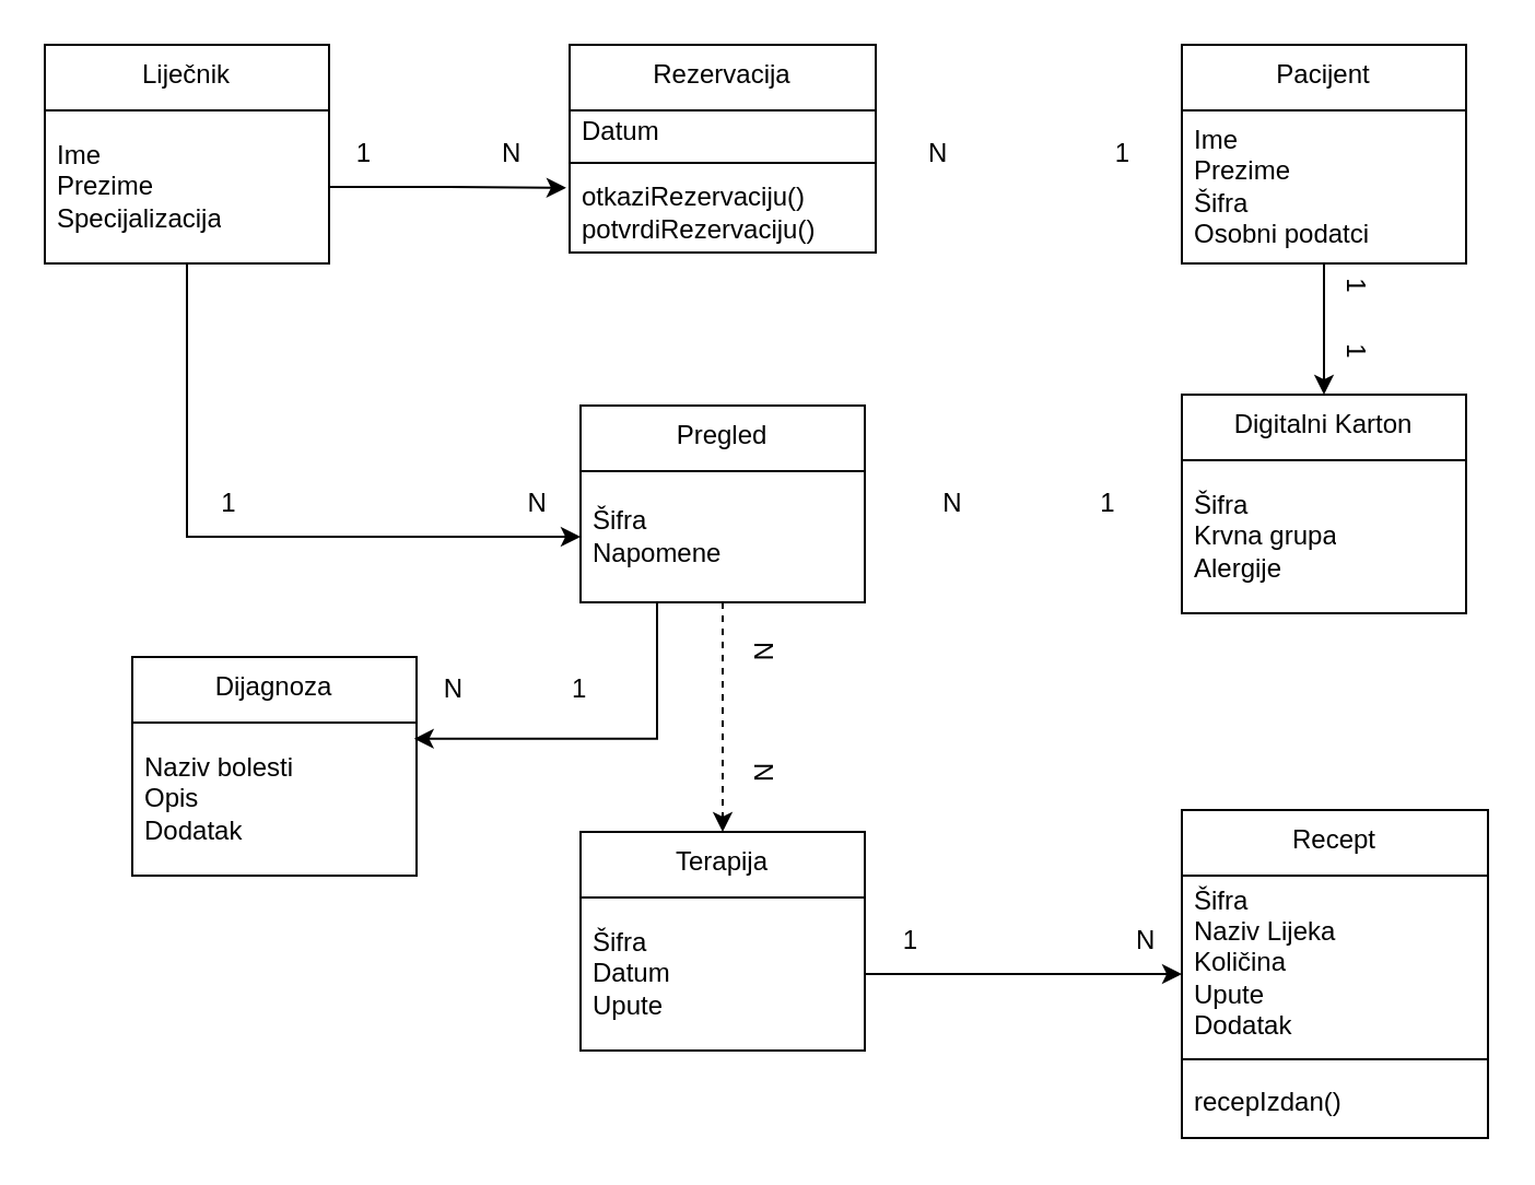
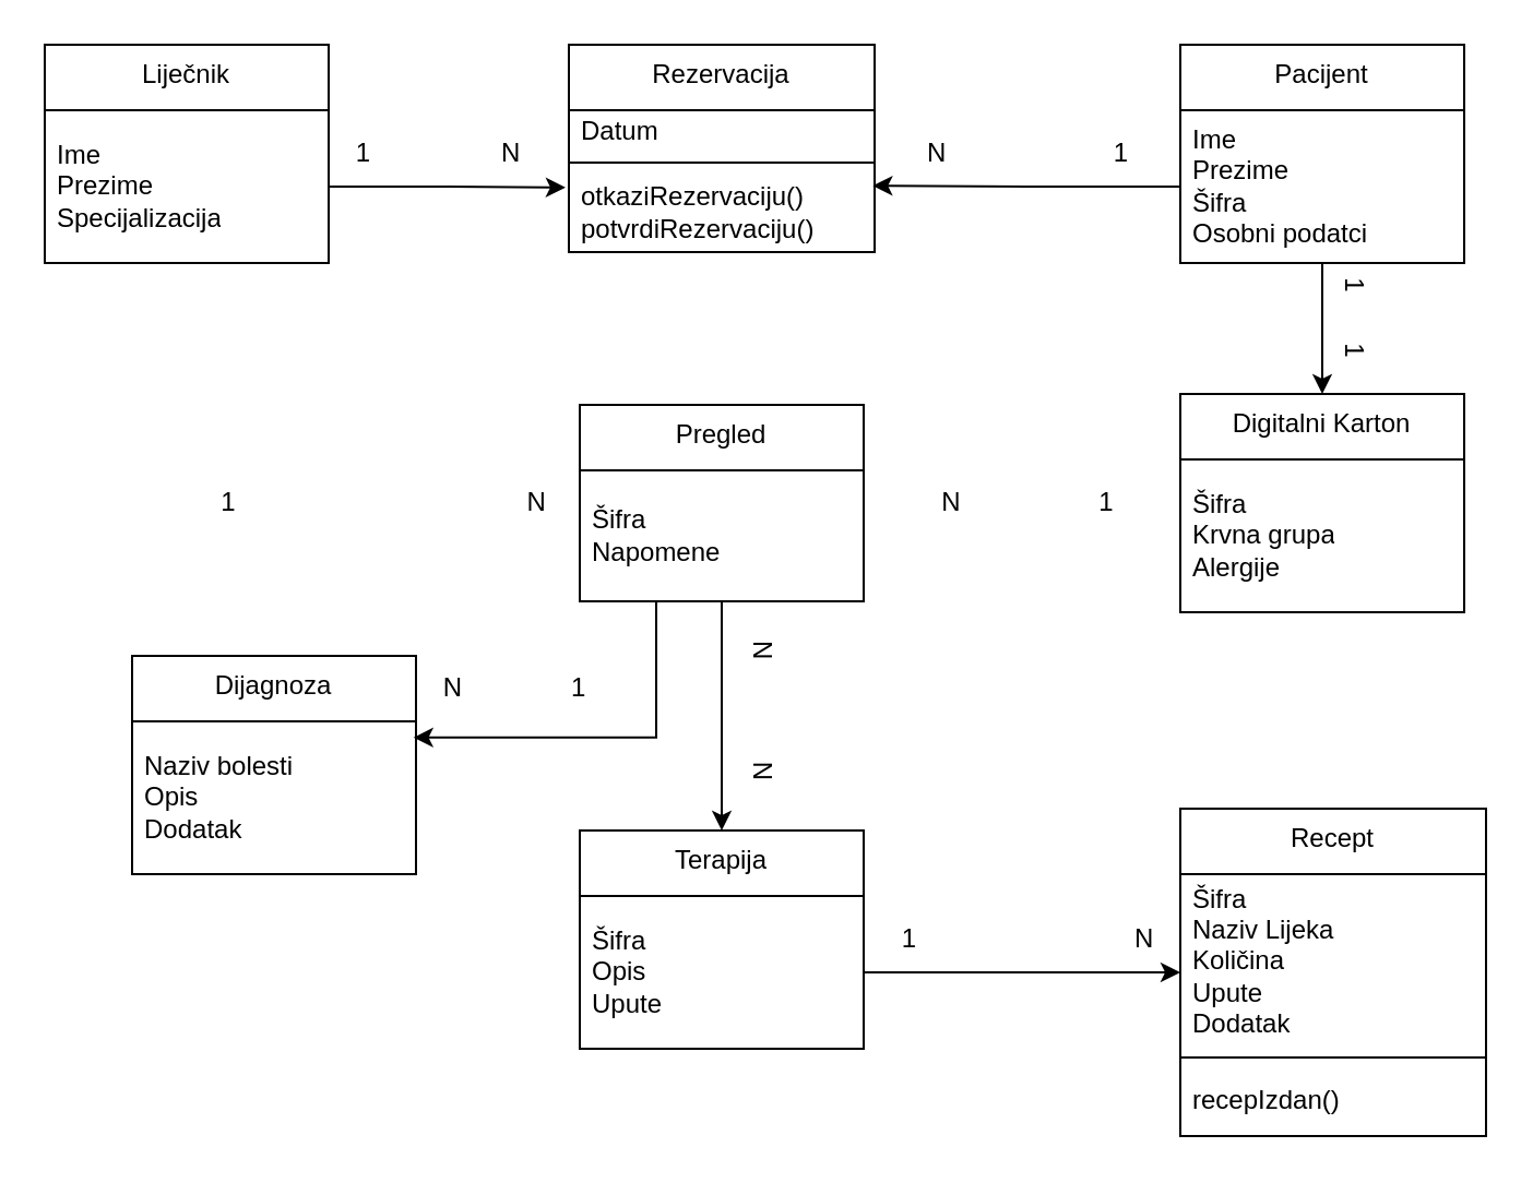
  <mxCell id="0" />
  <mxCell id="1" parent="0" />
- <mxCell id="2" style="edgeStyle=orthogonalEdgeStyle;rounded=0;orthogonalLoop=1;jettySize=auto;html=1;entryX=0;entryY=0.5;entryDx=0;entryDy=0;" edge="1" parent="1" source="3" target="18"><mxGeometry relative="1" as="geometry" /></mxCell>
  <mxCell id="3" value="Liječnik" style="swimlane;fontStyle=0;align=center;verticalAlign=top;childLayout=stackLayout;horizontal=1;startSize=30;horizontalStack=0;resizeParent=1;resizeParentMax=0;resizeLast=0;collapsible=0;marginBottom=0;html=1;whiteSpace=wrap;" vertex="1" parent="1"><mxGeometry x="20" y="20" width="130" height="100" as="geometry" /></mxCell>
  <mxCell id="4" value="Ime&lt;br&gt;Prezime&lt;br&gt;Specijalizacija" style="text;html=1;strokeColor=none;fillColor=none;align=left;verticalAlign=middle;spacingLeft=4;spacingRight=4;overflow=hidden;rotatable=0;points=[[0,0.5],[1,0.5]];portConstraint=eastwest;whiteSpace=wrap;" vertex="1" parent="3"><mxGeometry y="30" width="130" height="70" as="geometry" /></mxCell>
  <mxCell id="5" value="Rezervacija" style="swimlane;fontStyle=0;align=center;verticalAlign=top;childLayout=stackLayout;horizontal=1;startSize=30;horizontalStack=0;resizeParent=1;resizeParentMax=0;resizeLast=0;collapsible=0;marginBottom=0;html=1;whiteSpace=wrap;" vertex="1" parent="1"><mxGeometry x="260" y="20" width="140" height="95" as="geometry" /></mxCell>
  <mxCell id="6" value="Datum" style="text;html=1;strokeColor=none;fillColor=none;align=left;verticalAlign=middle;spacingLeft=4;spacingRight=4;overflow=hidden;rotatable=0;points=[[0,0.5],[1,0.5]];portConstraint=eastwest;whiteSpace=wrap;" vertex="1" parent="5"><mxGeometry y="30" width="140" height="20" as="geometry" /></mxCell>
  <mxCell id="7" value="" style="line;strokeWidth=1;fillColor=none;align=left;verticalAlign=middle;spacingTop=-1;spacingLeft=3;spacingRight=3;rotatable=0;labelPosition=right;points=[];portConstraint=eastwest;" vertex="1" parent="5"><mxGeometry y="50" width="140" height="8" as="geometry" /></mxCell>
  <mxCell id="8" value="otkaziRezervaciju()&lt;br&gt;potvrdiRezervaciju()" style="text;html=1;strokeColor=none;fillColor=none;align=left;verticalAlign=middle;spacingLeft=4;spacingRight=4;overflow=hidden;rotatable=0;points=[[0,0.5],[1,0.5]];portConstraint=eastwest;whiteSpace=wrap;" vertex="1" parent="5"><mxGeometry y="58" width="140" height="37" as="geometry" /></mxCell>
  <mxCell id="9" style="edgeStyle=orthogonalEdgeStyle;rounded=0;orthogonalLoop=1;jettySize=auto;html=1;" edge="1" parent="1" source="10" target="12"><mxGeometry relative="1" as="geometry" /></mxCell>
  <mxCell id="10" value="Pacijent" style="swimlane;fontStyle=0;align=center;verticalAlign=top;childLayout=stackLayout;horizontal=1;startSize=30;horizontalStack=0;resizeParent=1;resizeParentMax=0;resizeLast=0;collapsible=0;marginBottom=0;html=1;whiteSpace=wrap;" vertex="1" parent="1"><mxGeometry x="540" y="20" width="130" height="100" as="geometry" /></mxCell>
  <mxCell id="11" value="Ime&lt;br&gt;Prezime&lt;br&gt;Šifra&lt;br&gt;Osobni podatci" style="text;html=1;strokeColor=none;fillColor=none;align=left;verticalAlign=middle;spacingLeft=4;spacingRight=4;overflow=hidden;rotatable=0;points=[[0,0.5],[1,0.5]];portConstraint=eastwest;whiteSpace=wrap;" vertex="1" parent="10"><mxGeometry y="30" width="130" height="70" as="geometry" /></mxCell>
  <mxCell id="12" value="Digitalni Karton" style="swimlane;fontStyle=0;align=center;verticalAlign=top;childLayout=stackLayout;horizontal=1;startSize=30;horizontalStack=0;resizeParent=1;resizeParentMax=0;resizeLast=0;collapsible=0;marginBottom=0;html=1;whiteSpace=wrap;" vertex="1" parent="1"><mxGeometry x="540" y="180" width="130" height="100" as="geometry" /></mxCell>
  <mxCell id="13" value="Šifra&lt;br&gt;Krvna grupa&lt;br&gt;Alergije" style="text;html=1;strokeColor=none;fillColor=none;align=left;verticalAlign=middle;spacingLeft=4;spacingRight=4;overflow=hidden;rotatable=0;points=[[0,0.5],[1,0.5]];portConstraint=eastwest;whiteSpace=wrap;" vertex="1" parent="12"><mxGeometry y="30" width="130" height="70" as="geometry" /></mxCell>
  <mxCell id="14" value="1&amp;nbsp; &amp;nbsp; &amp;nbsp; &amp;nbsp;1" style="text;html=1;align=center;verticalAlign=middle;resizable=0;points=[];autosize=1;strokeColor=none;fillColor=none;rotation=90;" vertex="1" parent="1"><mxGeometry x="590" y="130" width="60" height="30" as="geometry" /></mxCell>
  <mxCell id="15" style="edgeStyle=orthogonalEdgeStyle;rounded=0;orthogonalLoop=1;jettySize=auto;html=1;entryX=0.991;entryY=0.106;entryDx=0;entryDy=0;entryPerimeter=0;" edge="1" parent="1" source="17" target="22"><mxGeometry relative="1" as="geometry"><Array as="points"><mxPoint x="300" y="337" /></Array></mxGeometry></mxCell>
- <mxCell id="16" style="edgeStyle=orthogonalEdgeStyle;rounded=0;orthogonalLoop=1;jettySize=auto;html=1;dashed=1;" edge="1" parent="1" source="17" target="24"><mxGeometry relative="1" as="geometry" /></mxCell>
+ <mxCell id="16" style="edgeStyle=orthogonalEdgeStyle;rounded=0;orthogonalLoop=1;jettySize=auto;html=1;" edge="1" parent="1" source="17" target="24"><mxGeometry relative="1" as="geometry" /></mxCell>
  <mxCell id="17" value="Pregled" style="swimlane;fontStyle=0;align=center;verticalAlign=top;childLayout=stackLayout;horizontal=1;startSize=30;horizontalStack=0;resizeParent=1;resizeParentMax=0;resizeLast=0;collapsible=0;marginBottom=0;html=1;whiteSpace=wrap;" vertex="1" parent="1"><mxGeometry x="265" y="185" width="130" height="90" as="geometry" /></mxCell>
  <mxCell id="18" value="Šifra&amp;nbsp;&lt;br&gt;Napomene" style="text;html=1;strokeColor=none;fillColor=none;align=left;verticalAlign=middle;spacingLeft=4;spacingRight=4;overflow=hidden;rotatable=0;points=[[0,0.5],[1,0.5]];portConstraint=eastwest;whiteSpace=wrap;" vertex="1" parent="17"><mxGeometry y="30" width="130" height="60" as="geometry" /></mxCell>
  <mxCell id="19" value="N&amp;nbsp; &amp;nbsp; &amp;nbsp; &amp;nbsp; &amp;nbsp; &amp;nbsp; &amp;nbsp; &amp;nbsp; &amp;nbsp; &amp;nbsp;1" style="text;html=1;align=center;verticalAlign=middle;resizable=0;points=[];autosize=1;strokeColor=none;fillColor=none;" vertex="1" parent="1"><mxGeometry x="420" y="215" width="100" height="30" as="geometry" /></mxCell>
  <mxCell id="20" value="1&amp;nbsp; &amp;nbsp; &amp;nbsp; &amp;nbsp; &amp;nbsp; &amp;nbsp; &amp;nbsp; &amp;nbsp; &amp;nbsp; &amp;nbsp; &amp;nbsp; &amp;nbsp; &amp;nbsp; &amp;nbsp; &amp;nbsp; &amp;nbsp; &amp;nbsp; &amp;nbsp; &amp;nbsp; &amp;nbsp; N" style="text;html=1;align=center;verticalAlign=middle;resizable=0;points=[];autosize=1;strokeColor=none;fillColor=none;" vertex="1" parent="1"><mxGeometry x="90" y="215" width="170" height="30" as="geometry" /></mxCell>
  <mxCell id="21" value="Dijagnoza" style="swimlane;fontStyle=0;align=center;verticalAlign=top;childLayout=stackLayout;horizontal=1;startSize=30;horizontalStack=0;resizeParent=1;resizeParentMax=0;resizeLast=0;collapsible=0;marginBottom=0;html=1;whiteSpace=wrap;" vertex="1" parent="1"><mxGeometry x="60" y="300" width="130" height="100" as="geometry" /></mxCell>
  <mxCell id="22" value="Naziv bolesti&lt;br&gt;Opis&lt;br&gt;Dodatak" style="text;html=1;strokeColor=none;fillColor=none;align=left;verticalAlign=middle;spacingLeft=4;spacingRight=4;overflow=hidden;rotatable=0;points=[[0,0.5],[1,0.5]];portConstraint=eastwest;whiteSpace=wrap;" vertex="1" parent="21"><mxGeometry y="30" width="130" height="70" as="geometry" /></mxCell>
  <mxCell id="23" value="N&amp;nbsp; &amp;nbsp; &amp;nbsp; &amp;nbsp; &amp;nbsp; &amp;nbsp; &amp;nbsp; &amp;nbsp;1" style="text;html=1;align=center;verticalAlign=middle;resizable=0;points=[];autosize=1;strokeColor=none;fillColor=none;" vertex="1" parent="1"><mxGeometry x="190" y="300" width="90" height="30" as="geometry" /></mxCell>
  <mxCell id="24" value="Terapija" style="swimlane;fontStyle=0;align=center;verticalAlign=top;childLayout=stackLayout;horizontal=1;startSize=30;horizontalStack=0;resizeParent=1;resizeParentMax=0;resizeLast=0;collapsible=0;marginBottom=0;html=1;whiteSpace=wrap;" vertex="1" parent="1"><mxGeometry x="265" y="380" width="130" height="100" as="geometry" /></mxCell>
- <mxCell id="25" value="Šifra&lt;br&gt;Datum&lt;br&gt;Upute" style="text;html=1;strokeColor=none;fillColor=none;align=left;verticalAlign=middle;spacingLeft=4;spacingRight=4;overflow=hidden;rotatable=0;points=[[0,0.5],[1,0.5]];portConstraint=eastwest;whiteSpace=wrap;" vertex="1" parent="24"><mxGeometry y="30" width="130" height="70" as="geometry" /></mxCell>
+ <mxCell id="25" value="Šifra&lt;br&gt;Opis&lt;br&gt;Upute" style="text;html=1;strokeColor=none;fillColor=none;align=left;verticalAlign=middle;spacingLeft=4;spacingRight=4;overflow=hidden;rotatable=0;points=[[0,0.5],[1,0.5]];portConstraint=eastwest;whiteSpace=wrap;" vertex="1" parent="24"><mxGeometry y="30" width="130" height="70" as="geometry" /></mxCell>
  <mxCell id="26" value="N&amp;nbsp; &amp;nbsp; &amp;nbsp; &amp;nbsp; &amp;nbsp; &amp;nbsp; &amp;nbsp; N" style="text;html=1;align=center;verticalAlign=middle;resizable=0;points=[];autosize=1;strokeColor=none;fillColor=none;rotation=90;" vertex="1" parent="1"><mxGeometry x="304" y="310" width="90" height="30" as="geometry" /></mxCell>
  <mxCell id="27" style="edgeStyle=orthogonalEdgeStyle;rounded=0;orthogonalLoop=1;jettySize=auto;html=1;exitX=1;exitY=0.5;exitDx=0;exitDy=0;entryX=0;entryY=0.5;entryDx=0;entryDy=0;" edge="1" parent="1" source="25"><mxGeometry relative="1" as="geometry"><mxPoint x="540" y="445" as="targetPoint" /></mxGeometry></mxCell>
  <mxCell id="28" value="1&amp;nbsp; &amp;nbsp; &amp;nbsp; &amp;nbsp; &amp;nbsp; &amp;nbsp; &amp;nbsp; &amp;nbsp; &amp;nbsp; &amp;nbsp; &amp;nbsp; &amp;nbsp; &amp;nbsp; &amp;nbsp; &amp;nbsp; N" style="text;html=1;align=center;verticalAlign=middle;resizable=0;points=[];autosize=1;strokeColor=none;fillColor=none;" vertex="1" parent="1"><mxGeometry x="400" y="415" width="140" height="30" as="geometry" /></mxCell>
  <mxCell id="29" style="edgeStyle=orthogonalEdgeStyle;rounded=0;orthogonalLoop=1;jettySize=auto;html=1;exitX=1;exitY=0.5;exitDx=0;exitDy=0;entryX=-0.011;entryY=0.2;entryDx=0;entryDy=0;entryPerimeter=0;" edge="1" parent="1" source="4" target="8"><mxGeometry relative="1" as="geometry" /></mxCell>
  <mxCell id="30" value="1&amp;nbsp; &amp;nbsp; &amp;nbsp; &amp;nbsp; &amp;nbsp; &amp;nbsp; &amp;nbsp; &amp;nbsp; &amp;nbsp; N" style="text;html=1;align=center;verticalAlign=middle;resizable=0;points=[];autosize=1;strokeColor=none;fillColor=none;" vertex="1" parent="1"><mxGeometry x="150" y="55" width="100" height="30" as="geometry" /></mxCell>
+ <mxCell id="31" style="edgeStyle=orthogonalEdgeStyle;rounded=0;orthogonalLoop=1;jettySize=auto;html=1;exitX=0;exitY=0.5;exitDx=0;exitDy=0;entryX=0.994;entryY=0.178;entryDx=0;entryDy=0;entryPerimeter=0;" edge="1" parent="1" source="11" target="8"><mxGeometry relative="1" as="geometry" /></mxCell>
  <mxCell id="32" value="N&amp;nbsp; &amp;nbsp; &amp;nbsp; &amp;nbsp; &amp;nbsp; &amp;nbsp; &amp;nbsp; &amp;nbsp; &amp;nbsp; &amp;nbsp; &amp;nbsp; &amp;nbsp;1" style="text;html=1;align=center;verticalAlign=middle;resizable=0;points=[];autosize=1;strokeColor=none;fillColor=none;" vertex="1" parent="1"><mxGeometry x="410" y="55" width="120" height="30" as="geometry" /></mxCell>
  <mxCell id="33" value="Recept" style="swimlane;fontStyle=0;align=center;verticalAlign=top;childLayout=stackLayout;horizontal=1;startSize=30;horizontalStack=0;resizeParent=1;resizeParentMax=0;resizeLast=0;collapsible=0;marginBottom=0;html=1;whiteSpace=wrap;" vertex="1" parent="1"><mxGeometry x="540" y="370" width="140" height="150" as="geometry" /></mxCell>
  <mxCell id="34" value="Šifra&lt;br&gt;Naziv Lijeka&lt;br&gt;Količina&lt;br&gt;Upute&lt;br&gt;Dodatak" style="text;html=1;strokeColor=none;fillColor=none;align=left;verticalAlign=middle;spacingLeft=4;spacingRight=4;overflow=hidden;rotatable=0;points=[[0,0.5],[1,0.5]];portConstraint=eastwest;whiteSpace=wrap;" vertex="1" parent="33"><mxGeometry y="30" width="140" height="80" as="geometry" /></mxCell>
  <mxCell id="35" value="" style="line;strokeWidth=1;fillColor=none;align=left;verticalAlign=middle;spacingTop=-1;spacingLeft=3;spacingRight=3;rotatable=0;labelPosition=right;points=[];portConstraint=eastwest;" vertex="1" parent="33"><mxGeometry y="110" width="140" height="8" as="geometry" /></mxCell>
  <mxCell id="36" value="recepIzdan()" style="text;html=1;strokeColor=none;fillColor=none;align=left;verticalAlign=middle;spacingLeft=4;spacingRight=4;overflow=hidden;rotatable=0;points=[[0,0.5],[1,0.5]];portConstraint=eastwest;whiteSpace=wrap;" vertex="1" parent="33"><mxGeometry y="118" width="140" height="32" as="geometry" /></mxCell>
